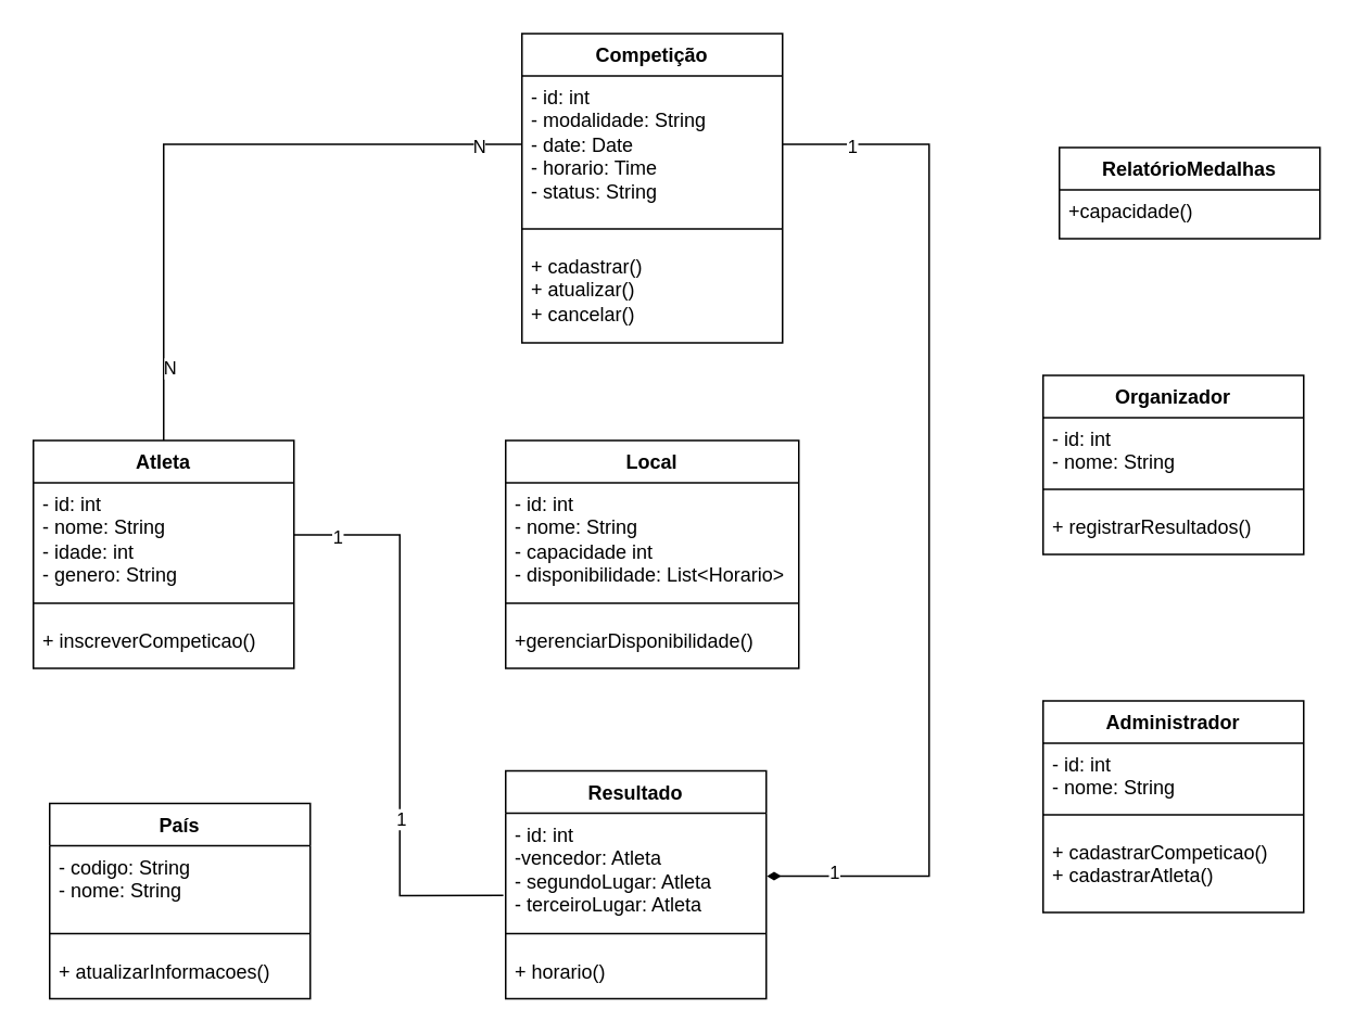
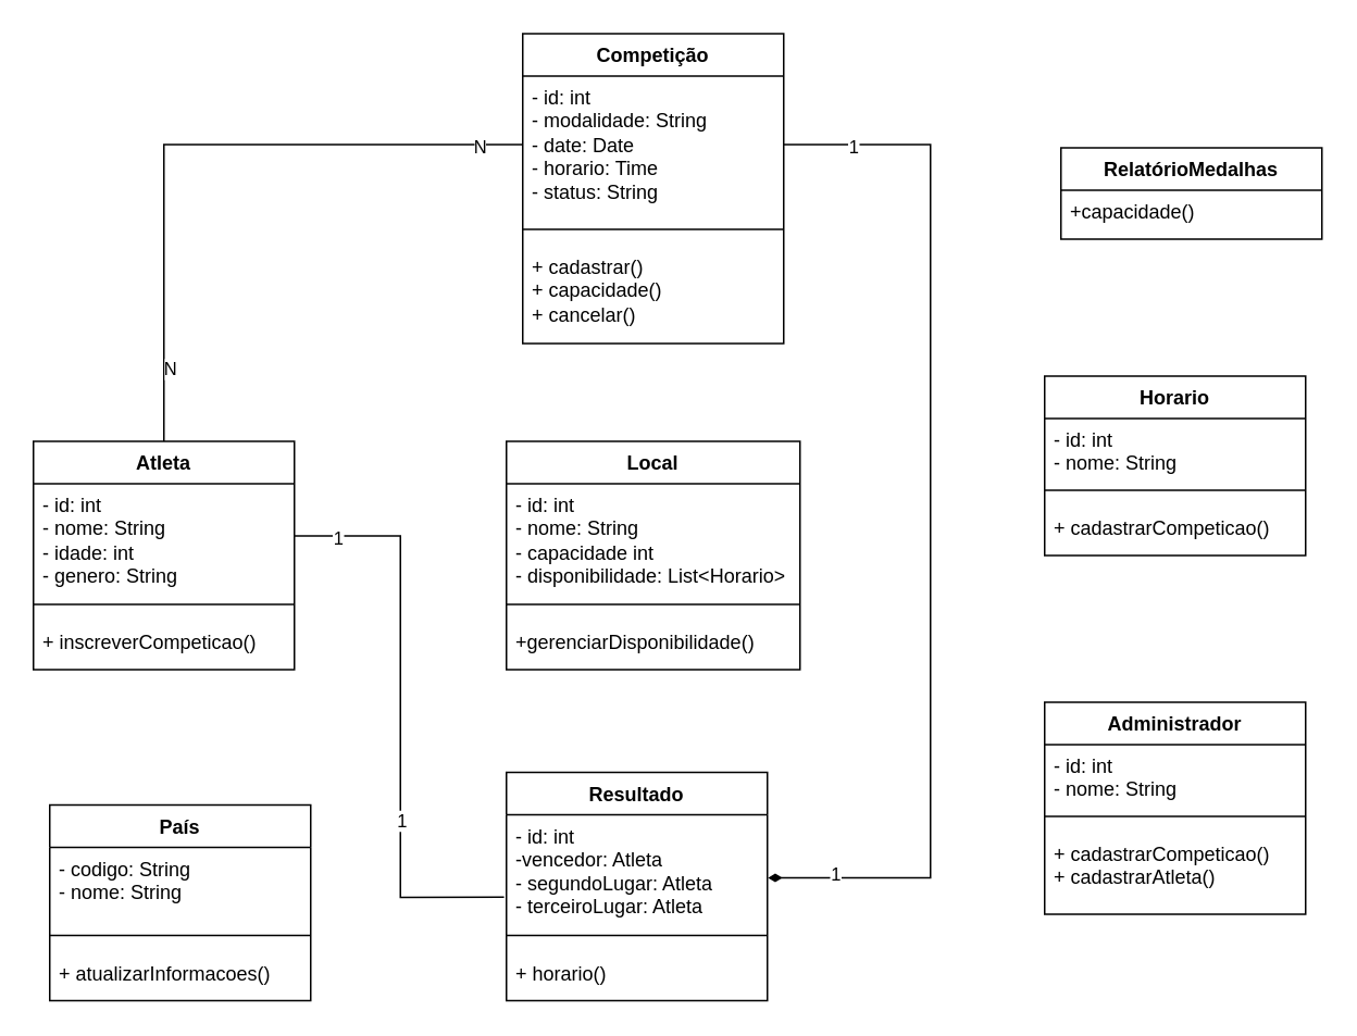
  <mxCell id="0" />
  <mxCell id="1" parent="0" />
  <mxCell id="2" value="Competição" style="swimlane;fontStyle=1;align=center;verticalAlign=top;childLayout=stackLayout;horizontal=1;startSize=26;horizontalStack=0;resizeParent=1;resizeParentMax=0;resizeLast=0;collapsible=1;marginBottom=0;whiteSpace=wrap;html=1;" vertex="1" parent="1"><mxGeometry x="320" y="20" width="160" height="190" as="geometry" /></mxCell>
  <mxCell id="3" value="- id: int&lt;div&gt;- modalidade: String&lt;/div&gt;&lt;div&gt;- date: Date&lt;/div&gt;&lt;div&gt;- horario: Time&lt;/div&gt;&lt;div&gt;- status: String&lt;/div&gt;" style="text;strokeColor=none;fillColor=none;align=left;verticalAlign=top;spacingLeft=4;spacingRight=4;overflow=hidden;rotatable=0;points=[[0,0.5],[1,0.5]];portConstraint=eastwest;whiteSpace=wrap;html=1;" vertex="1" parent="2"><mxGeometry y="26" width="160" height="84" as="geometry" /></mxCell>
  <mxCell id="4" value="" style="line;strokeWidth=1;fillColor=none;align=left;verticalAlign=middle;spacingTop=-1;spacingLeft=3;spacingRight=3;rotatable=0;labelPosition=right;points=[];portConstraint=eastwest;strokeColor=inherit;" vertex="1" parent="2"><mxGeometry y="110" width="160" height="20" as="geometry" /></mxCell>
- <mxCell id="5" value="+ cadastrar()&lt;div&gt;+&amp;nbsp;atualizar()&lt;/div&gt;&lt;div&gt;+&amp;nbsp;cancelar()&lt;/div&gt;" style="text;strokeColor=none;fillColor=none;align=left;verticalAlign=top;spacingLeft=4;spacingRight=4;overflow=hidden;rotatable=0;points=[[0,0.5],[1,0.5]];portConstraint=eastwest;whiteSpace=wrap;html=1;" vertex="1" parent="2"><mxGeometry y="130" width="160" height="60" as="geometry" /></mxCell>
+ <mxCell id="5" value="+ cadastrar()&lt;div&gt;+&amp;nbsp;capacidade()&lt;/div&gt;&lt;div&gt;+&amp;nbsp;cancelar()&lt;/div&gt;" style="text;strokeColor=none;fillColor=none;align=left;verticalAlign=top;spacingLeft=4;spacingRight=4;overflow=hidden;rotatable=0;points=[[0,0.5],[1,0.5]];portConstraint=eastwest;whiteSpace=wrap;html=1;" vertex="1" parent="2"><mxGeometry y="130" width="160" height="60" as="geometry" /></mxCell>
  <mxCell id="6" value="Atleta" style="swimlane;fontStyle=1;align=center;verticalAlign=top;childLayout=stackLayout;horizontal=1;startSize=26;horizontalStack=0;resizeParent=1;resizeParentMax=0;resizeLast=0;collapsible=1;marginBottom=0;whiteSpace=wrap;html=1;" vertex="1" parent="1"><mxGeometry x="20" y="270" width="160" height="140" as="geometry" /></mxCell>
  <mxCell id="7" value="- id: int&lt;div&gt;- nome: String&lt;/div&gt;&lt;div&gt;- idade: int&lt;/div&gt;&lt;div&gt;- genero: String&lt;/div&gt;" style="text;strokeColor=none;fillColor=none;align=left;verticalAlign=top;spacingLeft=4;spacingRight=4;overflow=hidden;rotatable=0;points=[[0,0.5],[1,0.5]];portConstraint=eastwest;whiteSpace=wrap;html=1;" vertex="1" parent="6"><mxGeometry y="26" width="160" height="64" as="geometry" /></mxCell>
  <mxCell id="8" value="" style="line;strokeWidth=1;fillColor=none;align=left;verticalAlign=middle;spacingTop=-1;spacingLeft=3;spacingRight=3;rotatable=0;labelPosition=right;points=[];portConstraint=eastwest;strokeColor=inherit;" vertex="1" parent="6"><mxGeometry y="90" width="160" height="20" as="geometry" /></mxCell>
  <mxCell id="9" value="+ inscreverCompeticao()&lt;div&gt;&lt;br&gt;&lt;/div&gt;" style="text;strokeColor=none;fillColor=none;align=left;verticalAlign=top;spacingLeft=4;spacingRight=4;overflow=hidden;rotatable=0;points=[[0,0.5],[1,0.5]];portConstraint=eastwest;whiteSpace=wrap;html=1;" vertex="1" parent="6"><mxGeometry y="110" width="160" height="30" as="geometry" /></mxCell>
  <mxCell id="10" value="País" style="swimlane;fontStyle=1;align=center;verticalAlign=top;childLayout=stackLayout;horizontal=1;startSize=26;horizontalStack=0;resizeParent=1;resizeParentMax=0;resizeLast=0;collapsible=1;marginBottom=0;whiteSpace=wrap;html=1;" vertex="1" parent="1"><mxGeometry x="30" y="493" width="160" height="120" as="geometry" /></mxCell>
  <mxCell id="11" value="&lt;div&gt;- codigo: String&lt;/div&gt;&lt;div&gt;- nome: String&lt;/div&gt;" style="text;strokeColor=none;fillColor=none;align=left;verticalAlign=top;spacingLeft=4;spacingRight=4;overflow=hidden;rotatable=0;points=[[0,0.5],[1,0.5]];portConstraint=eastwest;whiteSpace=wrap;html=1;" vertex="1" parent="10"><mxGeometry y="26" width="160" height="44" as="geometry" /></mxCell>
  <mxCell id="12" value="" style="line;strokeWidth=1;fillColor=none;align=left;verticalAlign=middle;spacingTop=-1;spacingLeft=3;spacingRight=3;rotatable=0;labelPosition=right;points=[];portConstraint=eastwest;strokeColor=inherit;" vertex="1" parent="10"><mxGeometry y="70" width="160" height="20" as="geometry" /></mxCell>
  <mxCell id="13" value="&lt;div&gt;+ atualizarInformacoes()&lt;/div&gt;&lt;div&gt;&lt;br&gt;&lt;/div&gt;" style="text;strokeColor=none;fillColor=none;align=left;verticalAlign=top;spacingLeft=4;spacingRight=4;overflow=hidden;rotatable=0;points=[[0,0.5],[1,0.5]];portConstraint=eastwest;whiteSpace=wrap;html=1;" vertex="1" parent="10"><mxGeometry y="90" width="160" height="30" as="geometry" /></mxCell>
  <mxCell id="14" value="Local" style="swimlane;fontStyle=1;align=center;verticalAlign=top;childLayout=stackLayout;horizontal=1;startSize=26;horizontalStack=0;resizeParent=1;resizeParentMax=0;resizeLast=0;collapsible=1;marginBottom=0;whiteSpace=wrap;html=1;" vertex="1" parent="1"><mxGeometry x="310" y="270" width="180" height="140" as="geometry" /></mxCell>
  <mxCell id="15" value="- id: int&lt;div&gt;- nome: String&lt;/div&gt;&lt;div&gt;- capacidade int&lt;/div&gt;&lt;div&gt;- disponibilidade:&amp;nbsp;&lt;span style=&quot;background-color: transparent;&quot;&gt;List&amp;lt;Horario&amp;gt;&lt;/span&gt;&lt;/div&gt;&lt;div&gt;&lt;span style=&quot;background-color: transparent; color: light-dark(rgb(0, 0, 0), rgb(255, 255, 255));&quot;&gt;&lt;br&gt;&lt;/span&gt;&lt;/div&gt;" style="text;strokeColor=none;fillColor=none;align=left;verticalAlign=top;spacingLeft=4;spacingRight=4;overflow=hidden;rotatable=0;points=[[0,0.5],[1,0.5]];portConstraint=eastwest;whiteSpace=wrap;html=1;" vertex="1" parent="14"><mxGeometry y="26" width="180" height="64" as="geometry" /></mxCell>
  <mxCell id="16" value="" style="line;strokeWidth=1;fillColor=none;align=left;verticalAlign=middle;spacingTop=-1;spacingLeft=3;spacingRight=3;rotatable=0;labelPosition=right;points=[];portConstraint=eastwest;strokeColor=inherit;" vertex="1" parent="14"><mxGeometry y="90" width="180" height="20" as="geometry" /></mxCell>
  <mxCell id="17" value="&lt;div&gt;+gerenciarDisponibilidade()&lt;/div&gt;" style="text;strokeColor=none;fillColor=none;align=left;verticalAlign=top;spacingLeft=4;spacingRight=4;overflow=hidden;rotatable=0;points=[[0,0.5],[1,0.5]];portConstraint=eastwest;whiteSpace=wrap;html=1;" vertex="1" parent="14"><mxGeometry y="110" width="180" height="30" as="geometry" /></mxCell>
  <mxCell id="18" value="RelatórioMedalhas" style="swimlane;fontStyle=1;align=center;verticalAlign=top;childLayout=stackLayout;horizontal=1;startSize=26;horizontalStack=0;resizeParent=1;resizeParentMax=0;resizeLast=0;collapsible=1;marginBottom=0;whiteSpace=wrap;html=1;" vertex="1" parent="1"><mxGeometry x="650" y="90" width="160" height="56" as="geometry" /></mxCell>
  <mxCell id="19" value="&lt;div&gt;+capacidade()&lt;/div&gt;" style="text;strokeColor=none;fillColor=none;align=left;verticalAlign=top;spacingLeft=4;spacingRight=4;overflow=hidden;rotatable=0;points=[[0,0.5],[1,0.5]];portConstraint=eastwest;whiteSpace=wrap;html=1;" vertex="1" parent="18"><mxGeometry y="26" width="160" height="30" as="geometry" /></mxCell>
  <mxCell id="20" value="Administrador" style="swimlane;fontStyle=1;align=center;verticalAlign=top;childLayout=stackLayout;horizontal=1;startSize=26;horizontalStack=0;resizeParent=1;resizeParentMax=0;resizeLast=0;collapsible=1;marginBottom=0;whiteSpace=wrap;html=1;" vertex="1" parent="1"><mxGeometry x="640" y="430" width="160" height="130" as="geometry" /></mxCell>
  <mxCell id="21" value="- id: int&lt;div&gt;- nome: String&lt;/div&gt;" style="text;strokeColor=none;fillColor=none;align=left;verticalAlign=top;spacingLeft=4;spacingRight=4;overflow=hidden;rotatable=0;points=[[0,0.5],[1,0.5]];portConstraint=eastwest;whiteSpace=wrap;html=1;" vertex="1" parent="20"><mxGeometry y="26" width="160" height="34" as="geometry" /></mxCell>
  <mxCell id="22" value="" style="line;strokeWidth=1;fillColor=none;align=left;verticalAlign=middle;spacingTop=-1;spacingLeft=3;spacingRight=3;rotatable=0;labelPosition=right;points=[];portConstraint=eastwest;strokeColor=inherit;" vertex="1" parent="20"><mxGeometry y="60" width="160" height="20" as="geometry" /></mxCell>
  <mxCell id="23" value="&lt;div&gt;&lt;div&gt;+ cadastrarCompeticao()&lt;/div&gt;&lt;div&gt;+ cadastrarAtleta()&lt;/div&gt;&lt;/div&gt;&lt;div&gt;&lt;br&gt;&lt;/div&gt;" style="text;strokeColor=none;fillColor=none;align=left;verticalAlign=top;spacingLeft=4;spacingRight=4;overflow=hidden;rotatable=0;points=[[0,0.5],[1,0.5]];portConstraint=eastwest;whiteSpace=wrap;html=1;" vertex="1" parent="20"><mxGeometry y="80" width="160" height="50" as="geometry" /></mxCell>
- <mxCell id="24" value="Organizador" style="swimlane;fontStyle=1;align=center;verticalAlign=top;childLayout=stackLayout;horizontal=1;startSize=26;horizontalStack=0;resizeParent=1;resizeParentMax=0;resizeLast=0;collapsible=1;marginBottom=0;whiteSpace=wrap;html=1;" vertex="1" parent="1"><mxGeometry x="640" y="230" width="160" height="110" as="geometry" /></mxCell>
+ <mxCell id="24" value="Horario" style="swimlane;fontStyle=1;align=center;verticalAlign=top;childLayout=stackLayout;horizontal=1;startSize=26;horizontalStack=0;resizeParent=1;resizeParentMax=0;resizeLast=0;collapsible=1;marginBottom=0;whiteSpace=wrap;html=1;" vertex="1" parent="1"><mxGeometry x="640" y="230" width="160" height="110" as="geometry" /></mxCell>
  <mxCell id="25" value="- id: int&lt;div&gt;- nome: String&lt;/div&gt;" style="text;strokeColor=none;fillColor=none;align=left;verticalAlign=top;spacingLeft=4;spacingRight=4;overflow=hidden;rotatable=0;points=[[0,0.5],[1,0.5]];portConstraint=eastwest;whiteSpace=wrap;html=1;" vertex="1" parent="24"><mxGeometry y="26" width="160" height="34" as="geometry" /></mxCell>
  <mxCell id="26" value="" style="line;strokeWidth=1;fillColor=none;align=left;verticalAlign=middle;spacingTop=-1;spacingLeft=3;spacingRight=3;rotatable=0;labelPosition=right;points=[];portConstraint=eastwest;strokeColor=inherit;" vertex="1" parent="24"><mxGeometry y="60" width="160" height="20" as="geometry" /></mxCell>
- <mxCell id="27" value="&lt;div&gt;&lt;div&gt;+ registrarResultados()&lt;/div&gt;&lt;/div&gt;" style="text;strokeColor=none;fillColor=none;align=left;verticalAlign=top;spacingLeft=4;spacingRight=4;overflow=hidden;rotatable=0;points=[[0,0.5],[1,0.5]];portConstraint=eastwest;whiteSpace=wrap;html=1;" vertex="1" parent="24"><mxGeometry y="80" width="160" height="30" as="geometry" /></mxCell>
+ <mxCell id="27" value="&lt;div&gt;&lt;div&gt;+ cadastrarCompeticao()&lt;/div&gt;&lt;/div&gt;" style="text;strokeColor=none;fillColor=none;align=left;verticalAlign=top;spacingLeft=4;spacingRight=4;overflow=hidden;rotatable=0;points=[[0,0.5],[1,0.5]];portConstraint=eastwest;whiteSpace=wrap;html=1;" vertex="1" parent="24"><mxGeometry y="80" width="160" height="30" as="geometry" /></mxCell>
  <mxCell id="28" style="edgeStyle=orthogonalEdgeStyle;rounded=0;orthogonalLoop=1;jettySize=auto;html=1;entryX=0.5;entryY=0;entryDx=0;entryDy=0;endArrow=none;endFill=0;" edge="1" parent="1" source="3" target="6"><mxGeometry relative="1" as="geometry" /></mxCell>
  <mxCell id="29" value="N" style="edgeLabel;html=1;align=center;verticalAlign=middle;resizable=0;points=[];" vertex="1" connectable="0" parent="28"><mxGeometry x="0.776" y="3" relative="1" as="geometry"><mxPoint as="offset" /></mxGeometry></mxCell>
  <mxCell id="30" value="N" style="edgeLabel;html=1;align=center;verticalAlign=middle;resizable=0;points=[];" vertex="1" connectable="0" parent="28"><mxGeometry x="-0.866" y="1" relative="1" as="geometry"><mxPoint as="offset" /></mxGeometry></mxCell>
  <mxCell id="31" value="Resultado" style="swimlane;fontStyle=1;align=center;verticalAlign=top;childLayout=stackLayout;horizontal=1;startSize=26;horizontalStack=0;resizeParent=1;resizeParentMax=0;resizeLast=0;collapsible=1;marginBottom=0;whiteSpace=wrap;html=1;" vertex="1" parent="1"><mxGeometry x="310" y="473" width="160" height="140" as="geometry" /></mxCell>
  <mxCell id="32" value="- id: int&lt;div&gt;-vencedor: Atleta&lt;/div&gt;&lt;div&gt;- segundoLugar: Atleta&lt;/div&gt;&lt;div&gt;- terceiroLugar: Atleta&lt;/div&gt;" style="text;strokeColor=none;fillColor=none;align=left;verticalAlign=top;spacingLeft=4;spacingRight=4;overflow=hidden;rotatable=0;points=[[0,0.5],[1,0.5]];portConstraint=eastwest;whiteSpace=wrap;html=1;" vertex="1" parent="31"><mxGeometry y="26" width="160" height="64" as="geometry" /></mxCell>
  <mxCell id="33" value="" style="line;strokeWidth=1;fillColor=none;align=left;verticalAlign=middle;spacingTop=-1;spacingLeft=3;spacingRight=3;rotatable=0;labelPosition=right;points=[];portConstraint=eastwest;strokeColor=inherit;" vertex="1" parent="31"><mxGeometry y="90" width="160" height="20" as="geometry" /></mxCell>
  <mxCell id="34" value="&lt;div&gt;&lt;div&gt;+ horario()&lt;/div&gt;&lt;/div&gt;" style="text;strokeColor=none;fillColor=none;align=left;verticalAlign=top;spacingLeft=4;spacingRight=4;overflow=hidden;rotatable=0;points=[[0,0.5],[1,0.5]];portConstraint=eastwest;whiteSpace=wrap;html=1;" vertex="1" parent="31"><mxGeometry y="110" width="160" height="30" as="geometry" /></mxCell>
  <mxCell id="35" style="edgeStyle=orthogonalEdgeStyle;rounded=0;orthogonalLoop=1;jettySize=auto;html=1;entryX=1.002;entryY=0.605;entryDx=0;entryDy=0;entryPerimeter=0;endArrow=diamondThin;endFill=1;" edge="1" parent="1" source="3" target="32"><mxGeometry relative="1" as="geometry"><Array as="points"><mxPoint x="570" y="88" /><mxPoint x="570" y="538" /></Array></mxGeometry></mxCell>
  <mxCell id="36" value="1" style="edgeLabel;html=1;align=center;verticalAlign=middle;resizable=0;points=[];" vertex="1" connectable="0" parent="35"><mxGeometry x="-0.868" y="-1" relative="1" as="geometry"><mxPoint as="offset" /></mxGeometry></mxCell>
  <mxCell id="37" value="1" style="edgeLabel;html=1;align=center;verticalAlign=middle;resizable=0;points=[];" vertex="1" connectable="0" parent="35"><mxGeometry x="0.869" y="-2" relative="1" as="geometry"><mxPoint as="offset" /></mxGeometry></mxCell>
  <mxCell id="38" style="edgeStyle=orthogonalEdgeStyle;rounded=0;orthogonalLoop=1;jettySize=auto;html=1;entryX=-0.009;entryY=0.79;entryDx=0;entryDy=0;entryPerimeter=0;endArrow=none;endFill=0;" edge="1" parent="1" source="7" target="32"><mxGeometry relative="1" as="geometry" /></mxCell>
  <mxCell id="39" value="1" style="edgeLabel;html=1;align=center;verticalAlign=middle;resizable=0;points=[];" vertex="1" connectable="0" parent="38"><mxGeometry x="-0.853" y="-1" relative="1" as="geometry"><mxPoint as="offset" /></mxGeometry></mxCell>
  <mxCell id="40" value="1" style="edgeLabel;html=1;align=center;verticalAlign=middle;resizable=0;points=[];" vertex="1" connectable="0" parent="38"><mxGeometry x="0.366" relative="1" as="geometry"><mxPoint as="offset" /></mxGeometry></mxCell>
